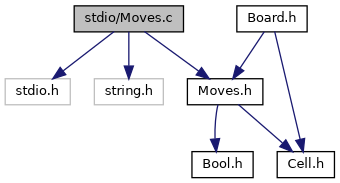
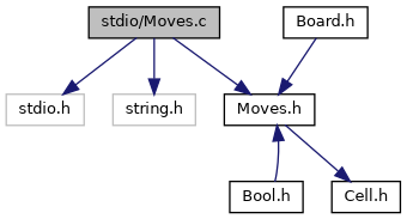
  digraph {
    node [color=black fontname=Helvetica fontsize=10 shape=record]
    edge [color=midnightblue fontname=Helvetica fontsize=10 labelfontname=Helvetica labelfontsize=10 style=solid]
    n1 [fillcolor=grey75 fontcolor=black height=0.2 label="stdio/Moves.c" style=filled width=0.4]
    n2 [height=0.2 label="Moves.h" width=0.4]
    n3 [color=grey75 height=0.2 label="stdio.h" width=0.4]
    n4 [color=grey75 height=0.2 label="string.h" width=0.4]
    n5 [height=0.2 label="Cell.h" width=0.4]
    n6 [height=0.2 label="Bool.h" width=0.4]
    n7 [height=0.2 label="Board.h" width=0.4]
    n1 -> n2
    n1 -> n3
    n1 -> n4
    n2 -> n5
-   n2 -> n6
+   n6 -> n2
    n7 -> n2
-   n7 -> n5
  }
